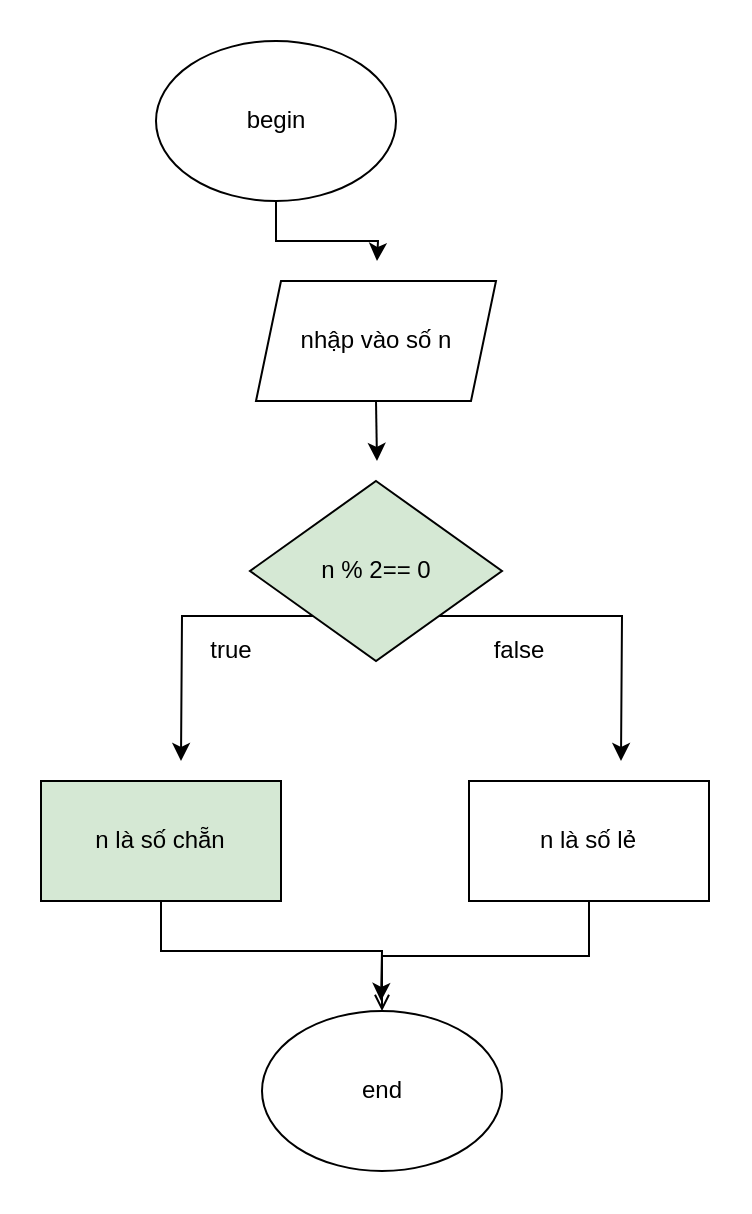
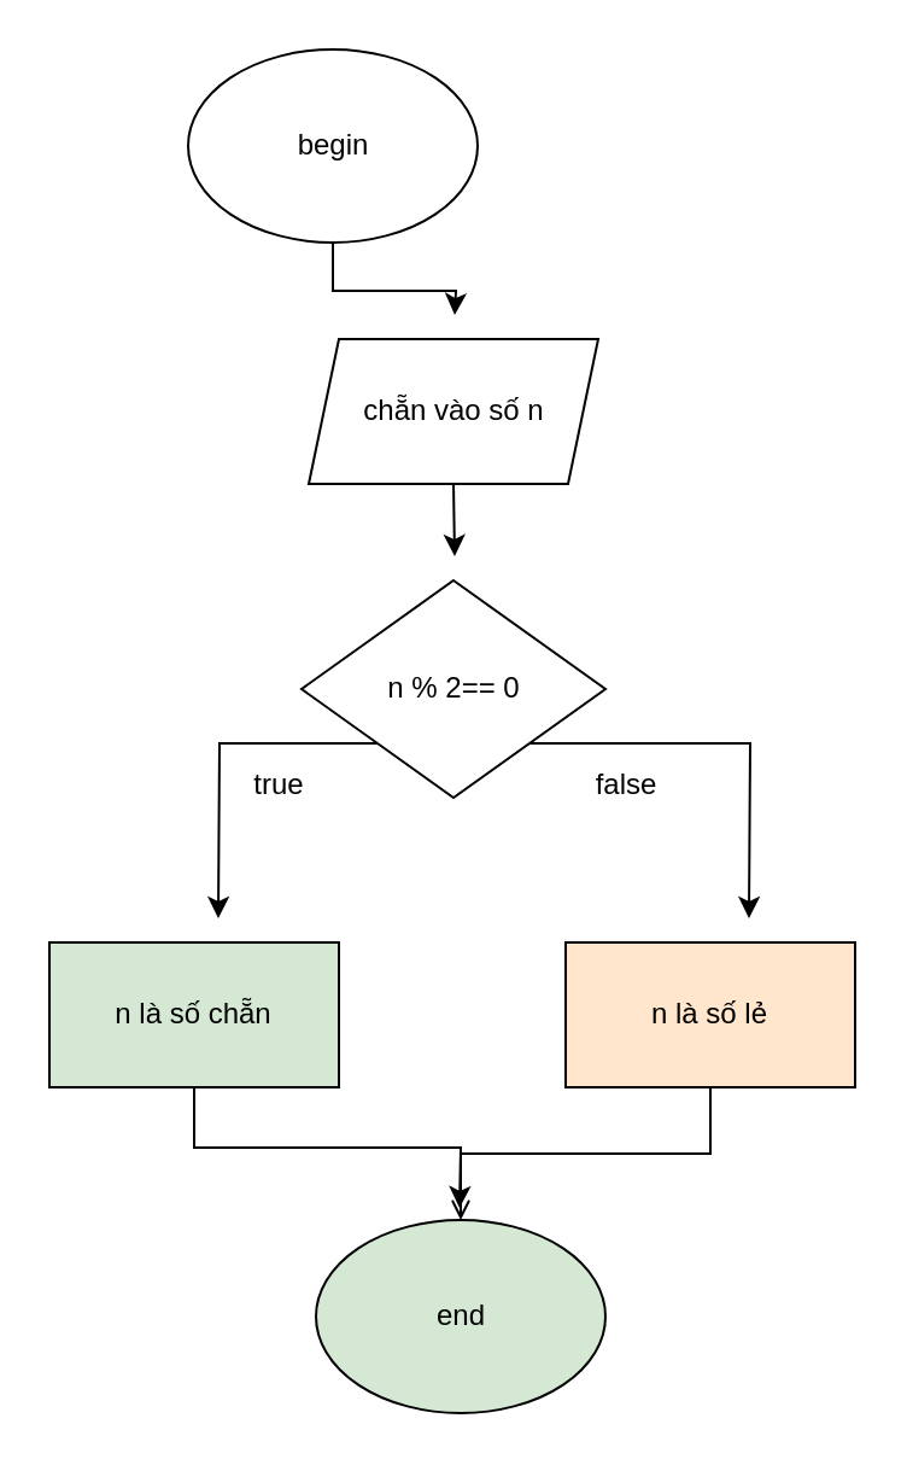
  <mxCell id="0" />
  <mxCell id="1" parent="0" />
  <mxCell id="2" style="edgeStyle=orthogonalEdgeStyle;rounded=0;orthogonalLoop=1;jettySize=auto;html=1;exitX=0.5;exitY=1;exitDx=0;exitDy=0;" edge="1" parent="1" source="3"><mxGeometry relative="1" as="geometry"><mxPoint x="188" y="130" as="targetPoint" /></mxGeometry></mxCell>
  <mxCell id="3" value="begin" style="ellipse;whiteSpace=wrap;html=1;" vertex="1" parent="1"><mxGeometry x="77.5" y="20" width="120" height="80" as="geometry" /></mxCell>
  <mxCell id="4" style="edgeStyle=orthogonalEdgeStyle;rounded=0;orthogonalLoop=1;jettySize=auto;html=1;exitX=0;exitY=1;exitDx=0;exitDy=0;" edge="1" parent="1" source="6"><mxGeometry relative="1" as="geometry"><mxPoint x="90" y="380" as="targetPoint" /></mxGeometry></mxCell>
  <mxCell id="5" style="edgeStyle=orthogonalEdgeStyle;rounded=0;orthogonalLoop=1;jettySize=auto;html=1;exitX=1;exitY=1;exitDx=0;exitDy=0;" edge="1" parent="1" source="6"><mxGeometry relative="1" as="geometry"><mxPoint x="310" y="380" as="targetPoint" /></mxGeometry></mxCell>
- <mxCell id="6" value="n % 2== 0" style="rhombus;whiteSpace=wrap;html=1;fillColor=#d5e8d4;" vertex="1" parent="1"><mxGeometry x="124.5" y="240" width="126" height="90" as="geometry" /></mxCell>
+ <mxCell id="6" value="n % 2== 0" style="rhombus;whiteSpace=wrap;html=1;" vertex="1" parent="1"><mxGeometry x="124.5" y="240" width="126" height="90" as="geometry" /></mxCell>
  <mxCell id="7" style="edgeStyle=orthogonalEdgeStyle;rounded=0;orthogonalLoop=1;jettySize=auto;html=1;exitX=0.5;exitY=1;exitDx=0;exitDy=0;" edge="1" parent="1" source="8"><mxGeometry relative="1" as="geometry"><mxPoint x="188" y="230" as="targetPoint" /></mxGeometry></mxCell>
- <mxCell id="8" value="&lt;div&gt;nhập vào số n&lt;/div&gt;" style="shape=parallelogram;perimeter=parallelogramPerimeter;whiteSpace=wrap;html=1;fixedSize=1;size=12.5;" vertex="1" parent="1"><mxGeometry x="127.5" y="140" width="120" height="60" as="geometry" /></mxCell>
+ <mxCell id="8" value="&lt;div&gt;chẵn vào số n&lt;/div&gt;" style="shape=parallelogram;perimeter=parallelogramPerimeter;whiteSpace=wrap;html=1;fixedSize=1;size=12.5;" vertex="1" parent="1"><mxGeometry x="127.5" y="140" width="120" height="60" as="geometry" /></mxCell>
  <mxCell id="9" style="edgeStyle=orthogonalEdgeStyle;rounded=0;orthogonalLoop=1;jettySize=auto;html=1;exitX=0.5;exitY=1;exitDx=0;exitDy=0;" edge="1" parent="1" source="10"><mxGeometry relative="1" as="geometry"><mxPoint x="190" y="500" as="targetPoint" /></mxGeometry></mxCell>
  <mxCell id="10" value="n là số chẵn" style="rounded=0;whiteSpace=wrap;html=1;fillColor=#d5e8d4;" vertex="1" parent="1"><mxGeometry x="20" y="390" width="120" height="60" as="geometry" /></mxCell>
  <mxCell id="11" style="edgeStyle=orthogonalEdgeStyle;rounded=0;orthogonalLoop=1;jettySize=auto;html=1;exitX=0.5;exitY=1;exitDx=0;exitDy=0;endArrow=open;" edge="1" parent="1" source="12" target="15"><mxGeometry relative="1" as="geometry" /></mxCell>
- <mxCell id="12" value="n là số lẻ" style="rounded=0;whiteSpace=wrap;html=1;" vertex="1" parent="1"><mxGeometry x="234" y="390" width="120" height="60" as="geometry" /></mxCell>
+ <mxCell id="12" value="n là số lẻ" style="rounded=0;whiteSpace=wrap;html=1;fillColor=#ffe6cc;" vertex="1" parent="1"><mxGeometry x="234" y="390" width="120" height="60" as="geometry" /></mxCell>
  <mxCell id="13" value="true" style="text;html=1;align=center;verticalAlign=middle;resizable=0;points=[];autosize=1;strokeColor=none;fillColor=none;" vertex="1" parent="1"><mxGeometry x="95" y="310" width="40" height="30" as="geometry" /></mxCell>
  <mxCell id="14" value="false" style="text;html=1;align=center;verticalAlign=middle;resizable=0;points=[];autosize=1;strokeColor=none;fillColor=none;" vertex="1" parent="1"><mxGeometry x="234" y="310" width="50" height="30" as="geometry" /></mxCell>
- <mxCell id="15" value="end" style="ellipse;whiteSpace=wrap;html=1;" vertex="1" parent="1"><mxGeometry x="130.5" y="505" width="120" height="80" as="geometry" /></mxCell>
+ <mxCell id="15" value="end" style="ellipse;whiteSpace=wrap;html=1;fillColor=#d5e8d4;" vertex="1" parent="1"><mxGeometry x="130.5" y="505" width="120" height="80" as="geometry" /></mxCell>
